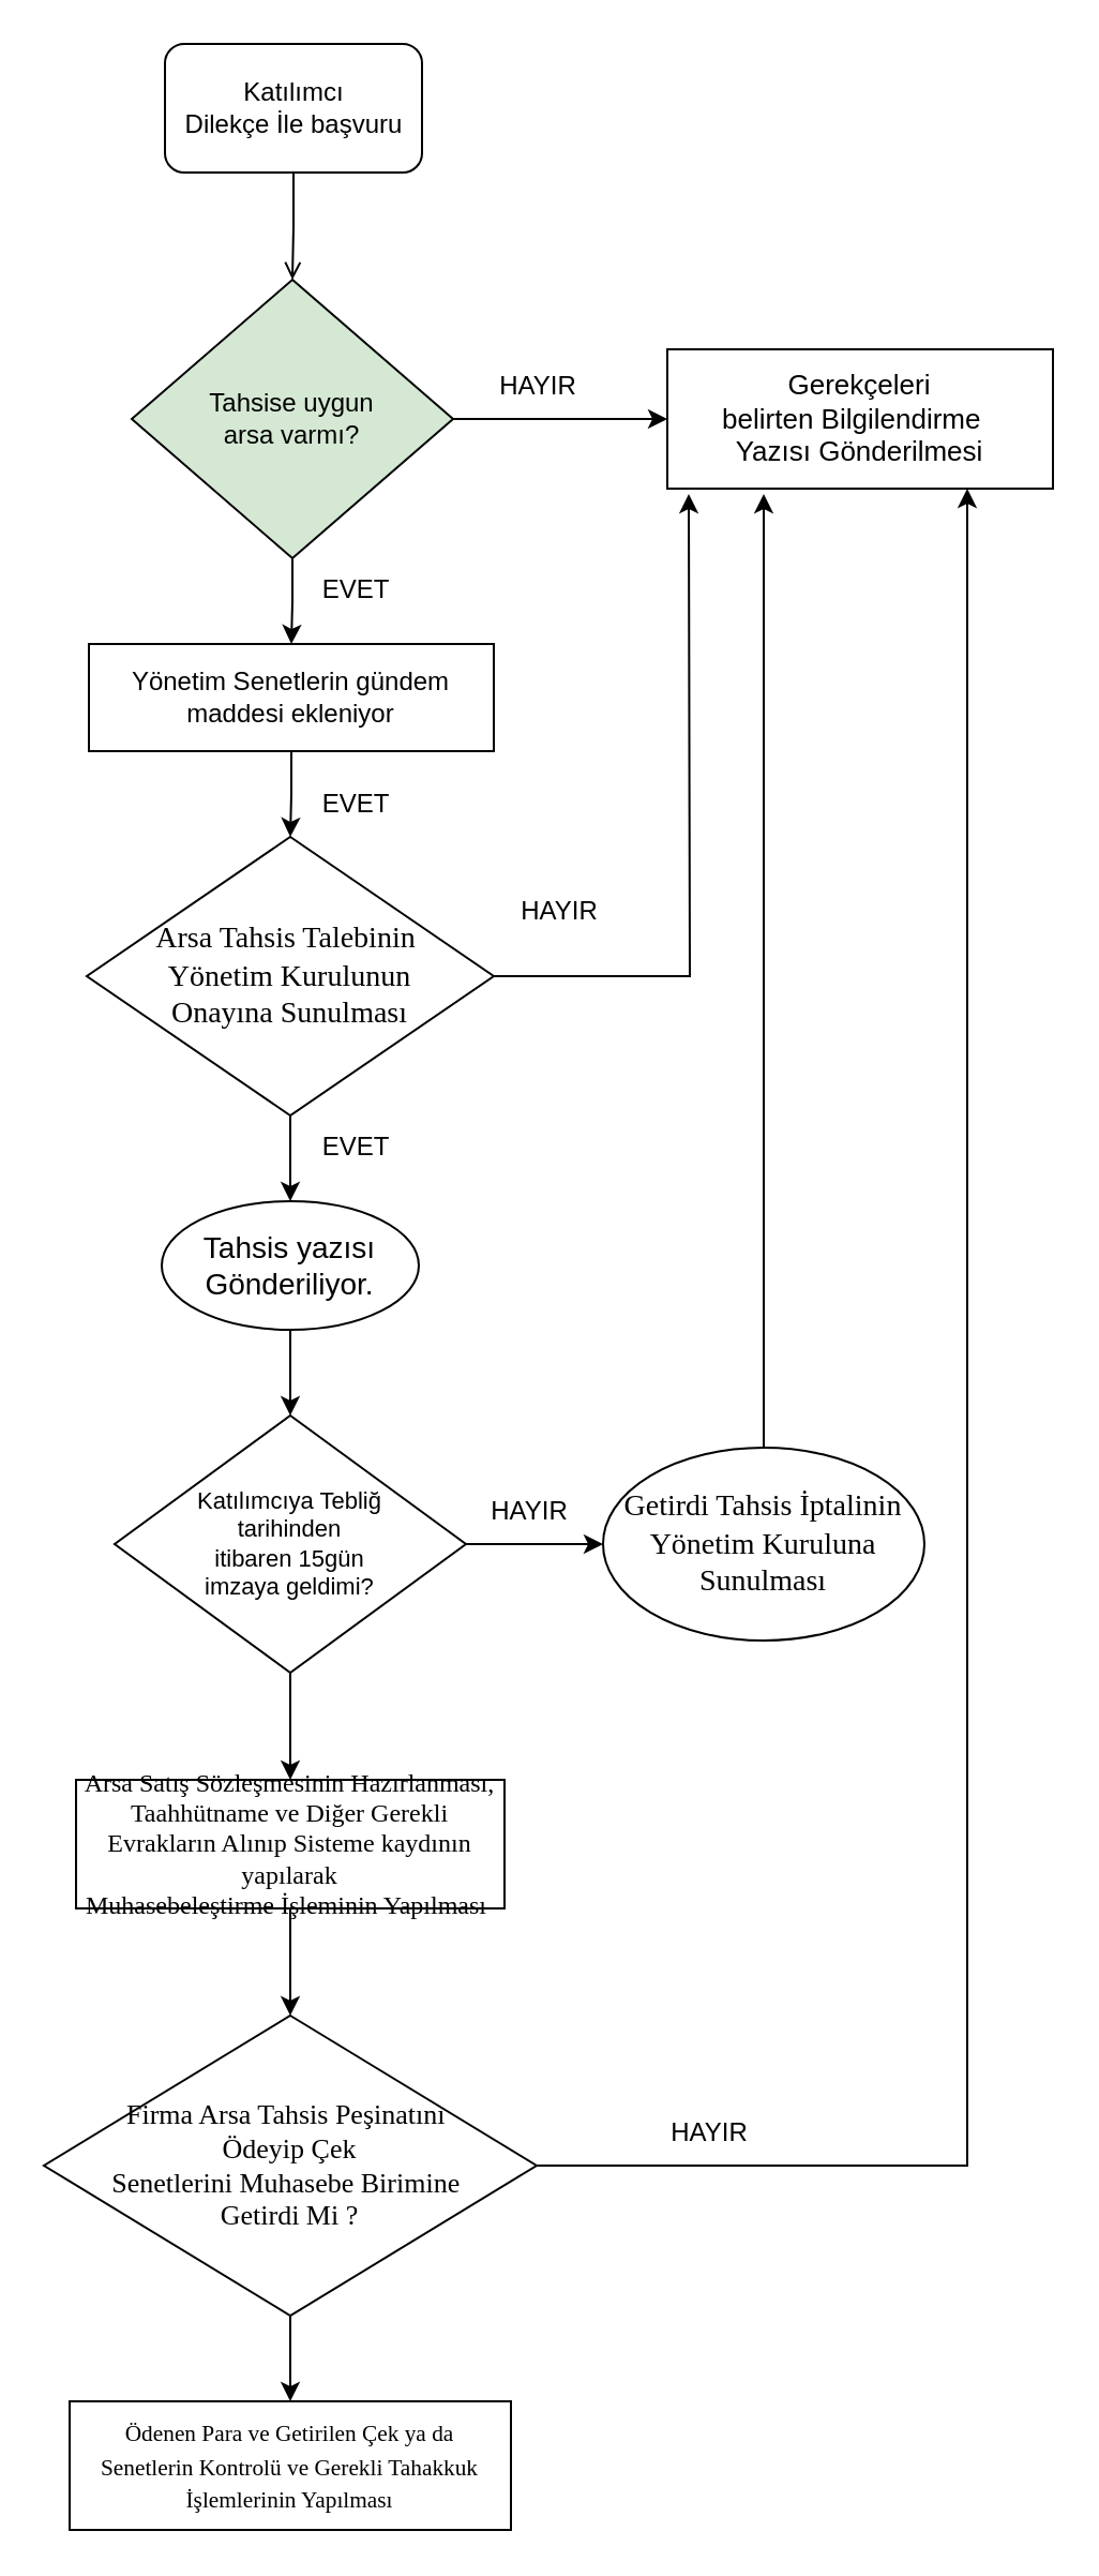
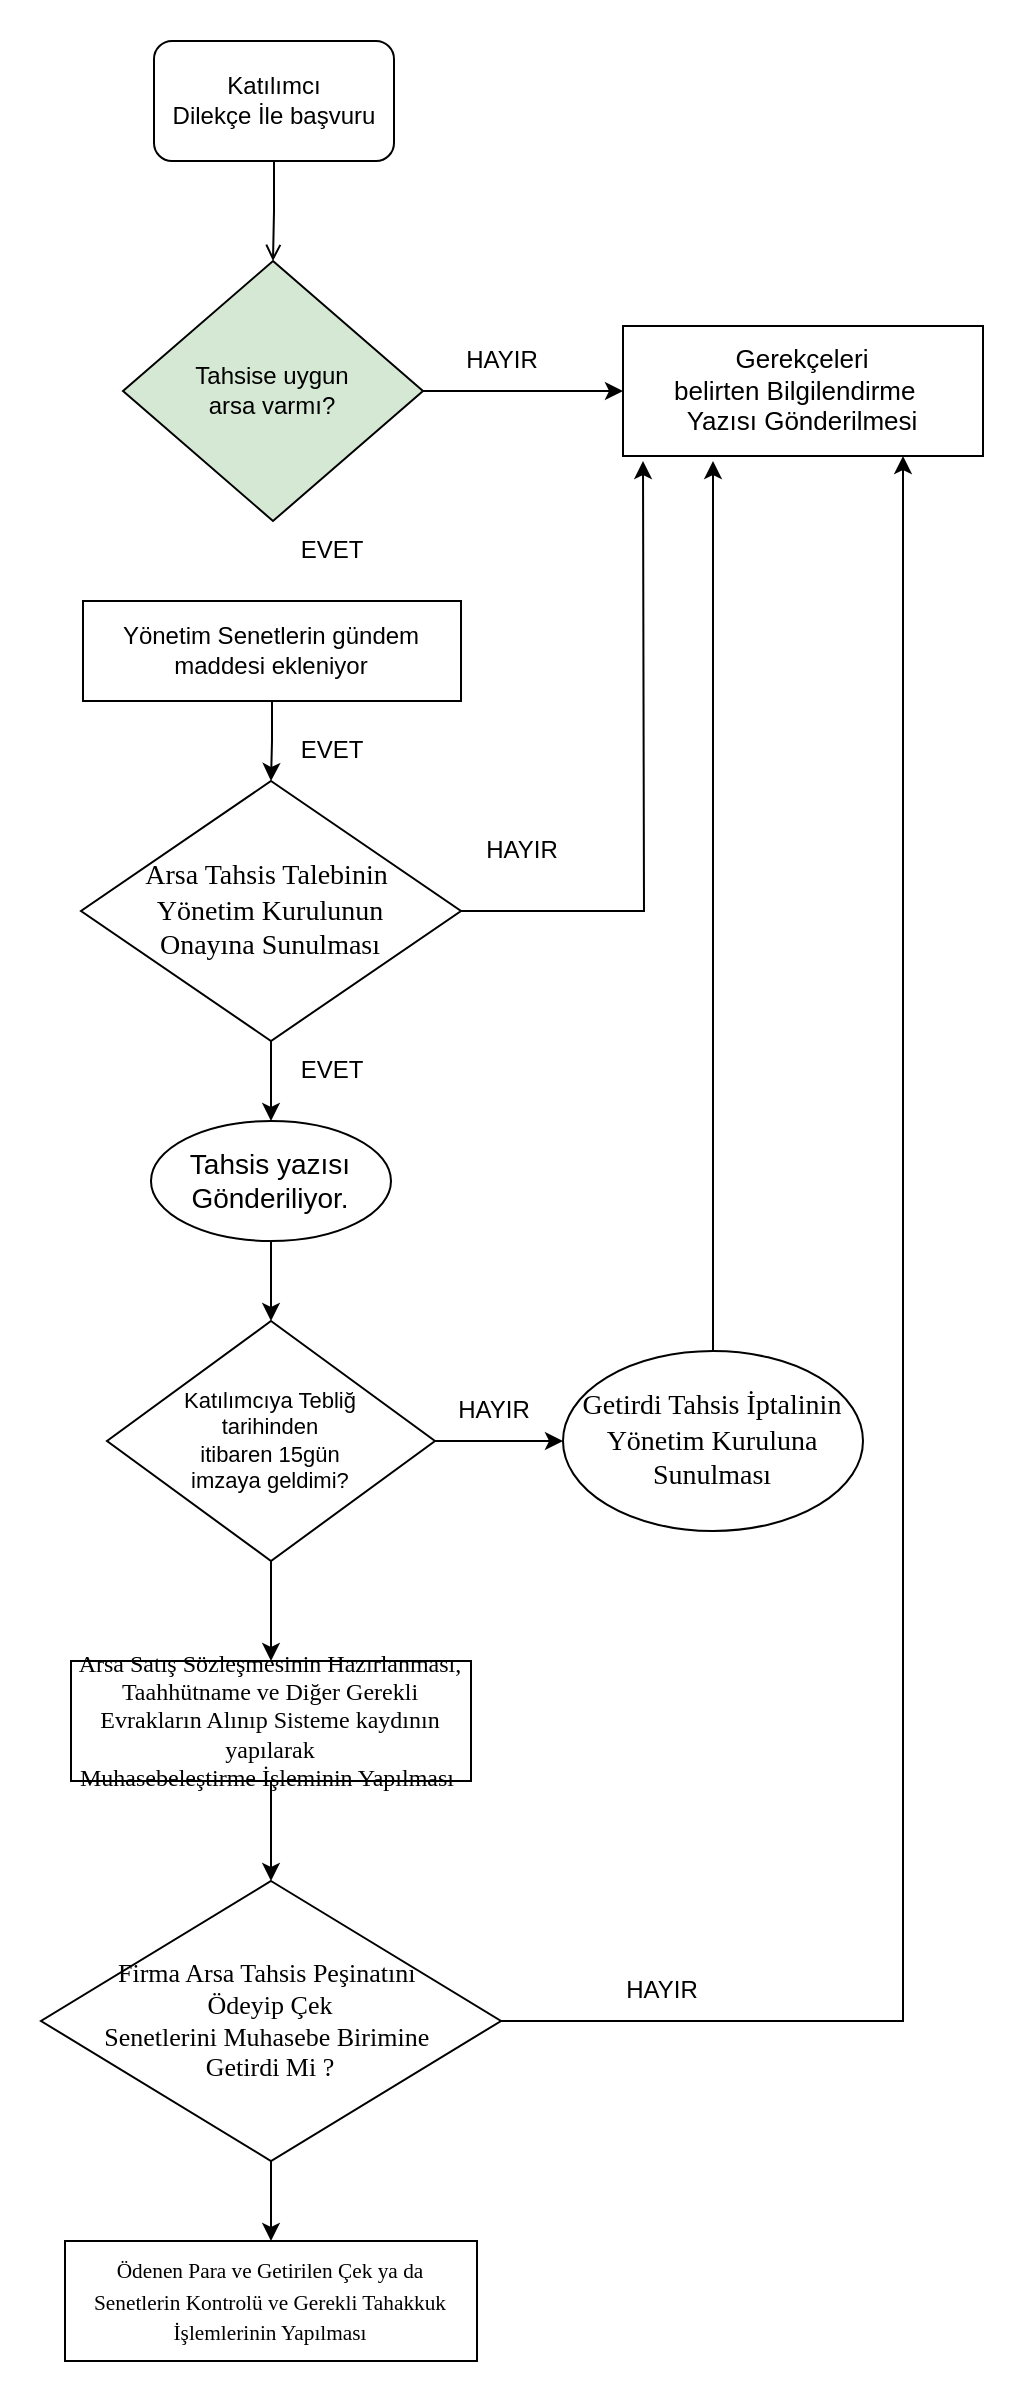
  <mxCell id="0" />
  <mxCell id="1" parent="0" />
  <mxCell id="2" value="" style="edgeStyle=orthogonalEdgeStyle;rounded=0;orthogonalLoop=1;jettySize=auto;html=1;endArrow=open;" parent="1" source="3" target="6" edge="1"><mxGeometry relative="1" as="geometry" /></mxCell>
  <mxCell id="3" value="Katılımcı &lt;br&gt;Dilekçe İle başvuru&lt;br&gt;" style="whiteSpace=wrap;html=1;rounded=1;" parent="1" vertex="1"><mxGeometry x="76.5" width="120" height="60" as="geometry" y="20" /></mxCell>
  <mxCell id="4" value="" style="edgeStyle=orthogonalEdgeStyle;rounded=0;orthogonalLoop=1;jettySize=auto;html=1;" parent="1" source="6" target="7" edge="1"><mxGeometry relative="1" as="geometry" /></mxCell>
- <mxCell id="5" value="" style="edgeStyle=orthogonalEdgeStyle;rounded=0;orthogonalLoop=1;jettySize=auto;html=1;" parent="1" source="6" target="9" edge="1"><mxGeometry relative="1" as="geometry" /></mxCell>
  <mxCell id="6" value="Tahsise uygun &lt;br&gt;arsa varmı?" style="rhombus;whiteSpace=wrap;html=1;rounded=0;fillColor=#d5e8d4;" parent="1" vertex="1"><mxGeometry x="61" y="130" width="150" height="130" as="geometry" /></mxCell>
  <mxCell id="7" value="&lt;p style=&quot;margin-top: 0pt; margin-bottom: 0pt; margin-left: 0in; text-indent: 0in; direction: ltr; unicode-bidi: embed; vertical-align: baseline; font-size: 13px;&quot;&gt;&lt;span style=&quot;font-size: 13px; vertical-align: baseline;&quot;&gt;Gerekçeleri&lt;br style=&quot;font-size: 13px;&quot;&gt;belirten Bilgilendirme&amp;nbsp;&amp;nbsp;&lt;/span&gt;&lt;/p&gt;&lt;p style=&quot;margin-top: 0pt; margin-bottom: 0pt; margin-left: 0in; text-indent: 0in; direction: ltr; unicode-bidi: embed; vertical-align: baseline; font-size: 13px;&quot;&gt;&lt;span style=&quot;font-size: 13px; vertical-align: baseline;&quot;&gt;Yazısı Gönderilmesi&lt;/span&gt;&lt;/p&gt;" style="whiteSpace=wrap;html=1;rounded=0;fontSize=13;" parent="1" vertex="1"><mxGeometry x="311" y="162.5" width="180" height="65" as="geometry" /></mxCell>
  <mxCell id="8" value="" style="edgeStyle=orthogonalEdgeStyle;rounded=0;orthogonalLoop=1;jettySize=auto;html=1;" parent="1" source="9" target="12" edge="1"><mxGeometry relative="1" as="geometry" /></mxCell>
  <mxCell id="9" value="Yönetim Senetlerin gündem maddesi ekleniyor" style="whiteSpace=wrap;html=1;rounded=0;" parent="1" vertex="1"><mxGeometry x="41" y="300" width="189" height="50" as="geometry" /></mxCell>
  <mxCell id="10" style="edgeStyle=orthogonalEdgeStyle;rounded=0;orthogonalLoop=1;jettySize=auto;html=1;exitX=1;exitY=0.5;exitDx=0;exitDy=0;" parent="1" source="12" edge="1"><mxGeometry relative="1" as="geometry"><mxPoint x="321" y="230" as="targetPoint" /></mxGeometry></mxCell>
  <mxCell id="11" value="" style="edgeStyle=orthogonalEdgeStyle;rounded=0;orthogonalLoop=1;jettySize=auto;html=1;fontFamily=Helvetica;fontSize=14;" edge="1" parent="1" source="12" target="19"><mxGeometry relative="1" as="geometry" /></mxCell>
  <mxCell id="12" value="&lt;p style=&quot;margin-top: 0pt; margin-bottom: 0pt; margin-left: 0in; text-indent: 0in; direction: ltr; unicode-bidi: embed; font-size: 14px;&quot;&gt;&lt;span style=&quot;font-size: 14px; font-family: Calibri; vertical-align: baseline;&quot;&gt;Arsa Tahsis Talebinin&amp;nbsp;&lt;/span&gt;&lt;/p&gt;&lt;p style=&quot;margin-top: 0pt; margin-bottom: 0pt; margin-left: 0in; text-indent: 0in; direction: ltr; unicode-bidi: embed; font-size: 14px;&quot;&gt;&lt;span style=&quot;font-size: 14px; font-family: Calibri; vertical-align: baseline;&quot;&gt;Yönetim Kurulunun&lt;br style=&quot;font-size: 14px;&quot;&gt;Onayına Sunulması&lt;/span&gt;&lt;/p&gt;" style="rhombus;whiteSpace=wrap;html=1;rounded=0;fontSize=14;" parent="1" vertex="1"><mxGeometry x="40" y="390" width="190" height="130" as="geometry" /></mxCell>
  <mxCell id="13" value="HAYIR" style="text;html=1;strokeColor=none;fillColor=none;align=center;verticalAlign=middle;whiteSpace=wrap;rounded=0;" parent="1" vertex="1"><mxGeometry x="221" y="165" width="60" height="30" as="geometry" /></mxCell>
  <mxCell id="14" value="HAYIR" style="text;html=1;strokeColor=none;fillColor=none;align=center;verticalAlign=middle;whiteSpace=wrap;rounded=0;" parent="1" vertex="1"><mxGeometry x="231" y="410" width="60" height="30" as="geometry" /></mxCell>
  <mxCell id="15" value="EVET" style="text;html=1;strokeColor=none;fillColor=none;align=center;verticalAlign=middle;whiteSpace=wrap;rounded=0;" parent="1" vertex="1"><mxGeometry x="136" y="260" width="60" height="30" as="geometry" /></mxCell>
  <mxCell id="16" value="EVET" style="text;html=1;strokeColor=none;fillColor=none;align=center;verticalAlign=middle;whiteSpace=wrap;rounded=0;" parent="1" vertex="1"><mxGeometry x="136" y="360" width="60" height="30" as="geometry" /></mxCell>
  <mxCell id="17" value="EVET" style="text;html=1;strokeColor=none;fillColor=none;align=center;verticalAlign=middle;whiteSpace=wrap;rounded=0;" parent="1" vertex="1"><mxGeometry x="136" y="520" width="60" height="30" as="geometry" /></mxCell>
  <mxCell id="18" value="" style="edgeStyle=orthogonalEdgeStyle;rounded=0;orthogonalLoop=1;jettySize=auto;html=1;fontFamily=Helvetica;fontSize=14;" edge="1" parent="1" source="19" target="22"><mxGeometry relative="1" as="geometry" /></mxCell>
  <mxCell id="19" value="&lt;span style=&quot;&quot;&gt;Tahsis yazısı Gönderiliyor.&lt;/span&gt;" style="ellipse;whiteSpace=wrap;html=1;fontSize=14;rounded=0;" vertex="1" parent="1"><mxGeometry x="75" y="560" width="120" height="60" as="geometry" /></mxCell>
  <mxCell id="20" value="" style="edgeStyle=orthogonalEdgeStyle;rounded=0;orthogonalLoop=1;jettySize=auto;html=1;fontFamily=Helvetica;fontSize=14;" edge="1" parent="1" source="22" target="24"><mxGeometry relative="1" as="geometry" /></mxCell>
  <mxCell id="21" value="" style="edgeStyle=orthogonalEdgeStyle;rounded=0;orthogonalLoop=1;jettySize=auto;html=1;fontFamily=Helvetica;fontSize=11;" edge="1" parent="1" source="22" target="27"><mxGeometry relative="1" as="geometry" /></mxCell>
  <mxCell id="22" value="&lt;span style=&quot;font-size: 11px;&quot;&gt;Katılımcıya Tebliğ &lt;br&gt;tarihinden &lt;br style=&quot;font-size: 11px;&quot;&gt;itibaren 15gün &lt;br&gt;imzaya geldimi?&lt;/span&gt;" style="rhombus;whiteSpace=wrap;html=1;fontSize=11;rounded=0;" vertex="1" parent="1"><mxGeometry x="53" y="660" width="164" height="120" as="geometry" /></mxCell>
  <mxCell id="23" style="edgeStyle=orthogonalEdgeStyle;rounded=0;orthogonalLoop=1;jettySize=auto;html=1;fontFamily=Helvetica;fontSize=14;" edge="1" parent="1" source="24"><mxGeometry relative="1" as="geometry"><mxPoint x="356" y="230" as="targetPoint" /></mxGeometry></mxCell>
  <mxCell id="24" value="&lt;p style=&quot;margin-top: 0pt; margin-bottom: 0pt; margin-left: 0in; text-indent: 0in; direction: ltr; unicode-bidi: embed; font-size: 14px;&quot;&gt;&lt;span style=&quot;font-size: 14px; font-family: Calibri; vertical-align: baseline;&quot;&gt;Getirdi Tahsis İptalinin Yönetim Kuruluna&lt;br style=&quot;font-size: 14px;&quot;&gt;Sunulması&lt;/span&gt;&lt;/p&gt;" style="ellipse;whiteSpace=wrap;html=1;fontSize=14;rounded=0;" vertex="1" parent="1"><mxGeometry x="281" y="675" width="150" height="90" as="geometry" /></mxCell>
  <mxCell id="25" value="HAYIR" style="text;html=1;strokeColor=none;fillColor=none;align=center;verticalAlign=middle;whiteSpace=wrap;rounded=0;" vertex="1" parent="1"><mxGeometry x="217" y="690" width="60" height="30" as="geometry" /></mxCell>
  <mxCell id="26" value="" style="edgeStyle=orthogonalEdgeStyle;rounded=0;orthogonalLoop=1;jettySize=auto;html=1;fontFamily=Helvetica;fontSize=12;" edge="1" parent="1" source="27" target="30"><mxGeometry relative="1" as="geometry" /></mxCell>
  <mxCell id="27" value="&lt;p style=&quot;margin-top: 0pt; margin-bottom: 0pt; margin-left: 0in; text-indent: 0in; direction: ltr; unicode-bidi: embed; font-size: 12px;&quot;&gt;&lt;span style=&quot;font-size: 12px; font-family: Calibri; vertical-align: baseline;&quot;&gt;Arsa Satış Sözleşmesinin Hazırlanması,&lt;br style=&quot;font-size: 12px;&quot;&gt;Taahhütname ve Diğer Gerekli Evrakların Alınıp Sisteme kaydının yapılarak&lt;br style=&quot;font-size: 12px;&quot;&gt;Muhasebeleştirme İşleminin Yapılması&amp;nbsp;&lt;/span&gt;&lt;/p&gt;" style="whiteSpace=wrap;html=1;fontSize=12;rounded=0;" vertex="1" parent="1"><mxGeometry x="35" y="830" width="200" height="60" as="geometry" /></mxCell>
  <mxCell id="28" style="edgeStyle=orthogonalEdgeStyle;rounded=0;orthogonalLoop=1;jettySize=auto;html=1;exitX=1;exitY=0.5;exitDx=0;exitDy=0;fontFamily=Helvetica;fontSize=13;" edge="1" parent="1" source="30" target="7"><mxGeometry relative="1" as="geometry"><Array as="points"><mxPoint x="451" y="1010" /></Array></mxGeometry></mxCell>
  <mxCell id="29" value="" style="edgeStyle=orthogonalEdgeStyle;rounded=0;orthogonalLoop=1;jettySize=auto;html=1;fontFamily=Helvetica;fontSize=13;" edge="1" parent="1" source="30" target="32"><mxGeometry relative="1" as="geometry" /></mxCell>
  <mxCell id="30" value="&lt;p style=&quot;margin-top: 0pt; margin-bottom: 0pt; margin-left: 0in; text-indent: 0in; direction: ltr; unicode-bidi: embed; font-size: 13px;&quot;&gt;&lt;span style=&quot;font-size: 13px; font-family: Calibri; vertical-align: baseline;&quot;&gt;Firma Arsa Tahsis Peşinatını&amp;nbsp;&lt;/span&gt;&lt;/p&gt;&lt;p style=&quot;margin-top: 0pt; margin-bottom: 0pt; margin-left: 0in; text-indent: 0in; direction: ltr; unicode-bidi: embed; font-size: 13px;&quot;&gt;&lt;span style=&quot;font-size: 13px; font-family: Calibri; vertical-align: baseline;&quot;&gt;Ödeyip Çek&lt;/span&gt;&lt;/p&gt;&lt;p style=&quot;margin-top: 0pt; margin-bottom: 0pt; margin-left: 0in; text-indent: 0in; direction: ltr; unicode-bidi: embed; font-size: 13px;&quot;&gt;&lt;span style=&quot;font-size: 13px; font-family: Calibri; vertical-align: baseline;&quot;&gt;Senetlerini Muhasebe Birimine&amp;nbsp;&lt;/span&gt;&lt;/p&gt;&lt;p style=&quot;margin-top: 0pt; margin-bottom: 0pt; margin-left: 0in; text-indent: 0in; direction: ltr; unicode-bidi: embed; font-size: 13px;&quot;&gt;&lt;span style=&quot;font-size: 13px; font-family: Calibri; vertical-align: baseline;&quot;&gt;Getirdi Mi ?&lt;/span&gt;&lt;/p&gt;" style="rhombus;whiteSpace=wrap;html=1;rounded=0;fontSize=13;" vertex="1" parent="1"><mxGeometry x="20" y="940" width="230" height="140" as="geometry" /></mxCell>
  <mxCell id="31" value="HAYIR" style="text;html=1;strokeColor=none;fillColor=none;align=center;verticalAlign=middle;whiteSpace=wrap;rounded=0;" vertex="1" parent="1"><mxGeometry x="301" y="980" width="60" height="30" as="geometry" /></mxCell>
  <mxCell id="32" value="&lt;p style=&quot;margin-top: 0pt; margin-bottom: 0pt; margin-left: 0in; text-indent: 0in; direction: ltr; unicode-bidi: embed;&quot;&gt;&lt;span style=&quot;font-size: 8pt; font-family: Calibri; vertical-align: baseline;&quot;&gt;Ödenen Para ve Getirilen Çek ya da&lt;br/&gt;Senetlerin Kontrolü ve Gerekli Tahakkuk İşlemlerinin Yapılması&lt;/span&gt;&lt;/p&gt;" style="whiteSpace=wrap;html=1;fontSize=13;rounded=0;" vertex="1" parent="1"><mxGeometry x="32" y="1120" width="206" height="60" as="geometry" /></mxCell>
